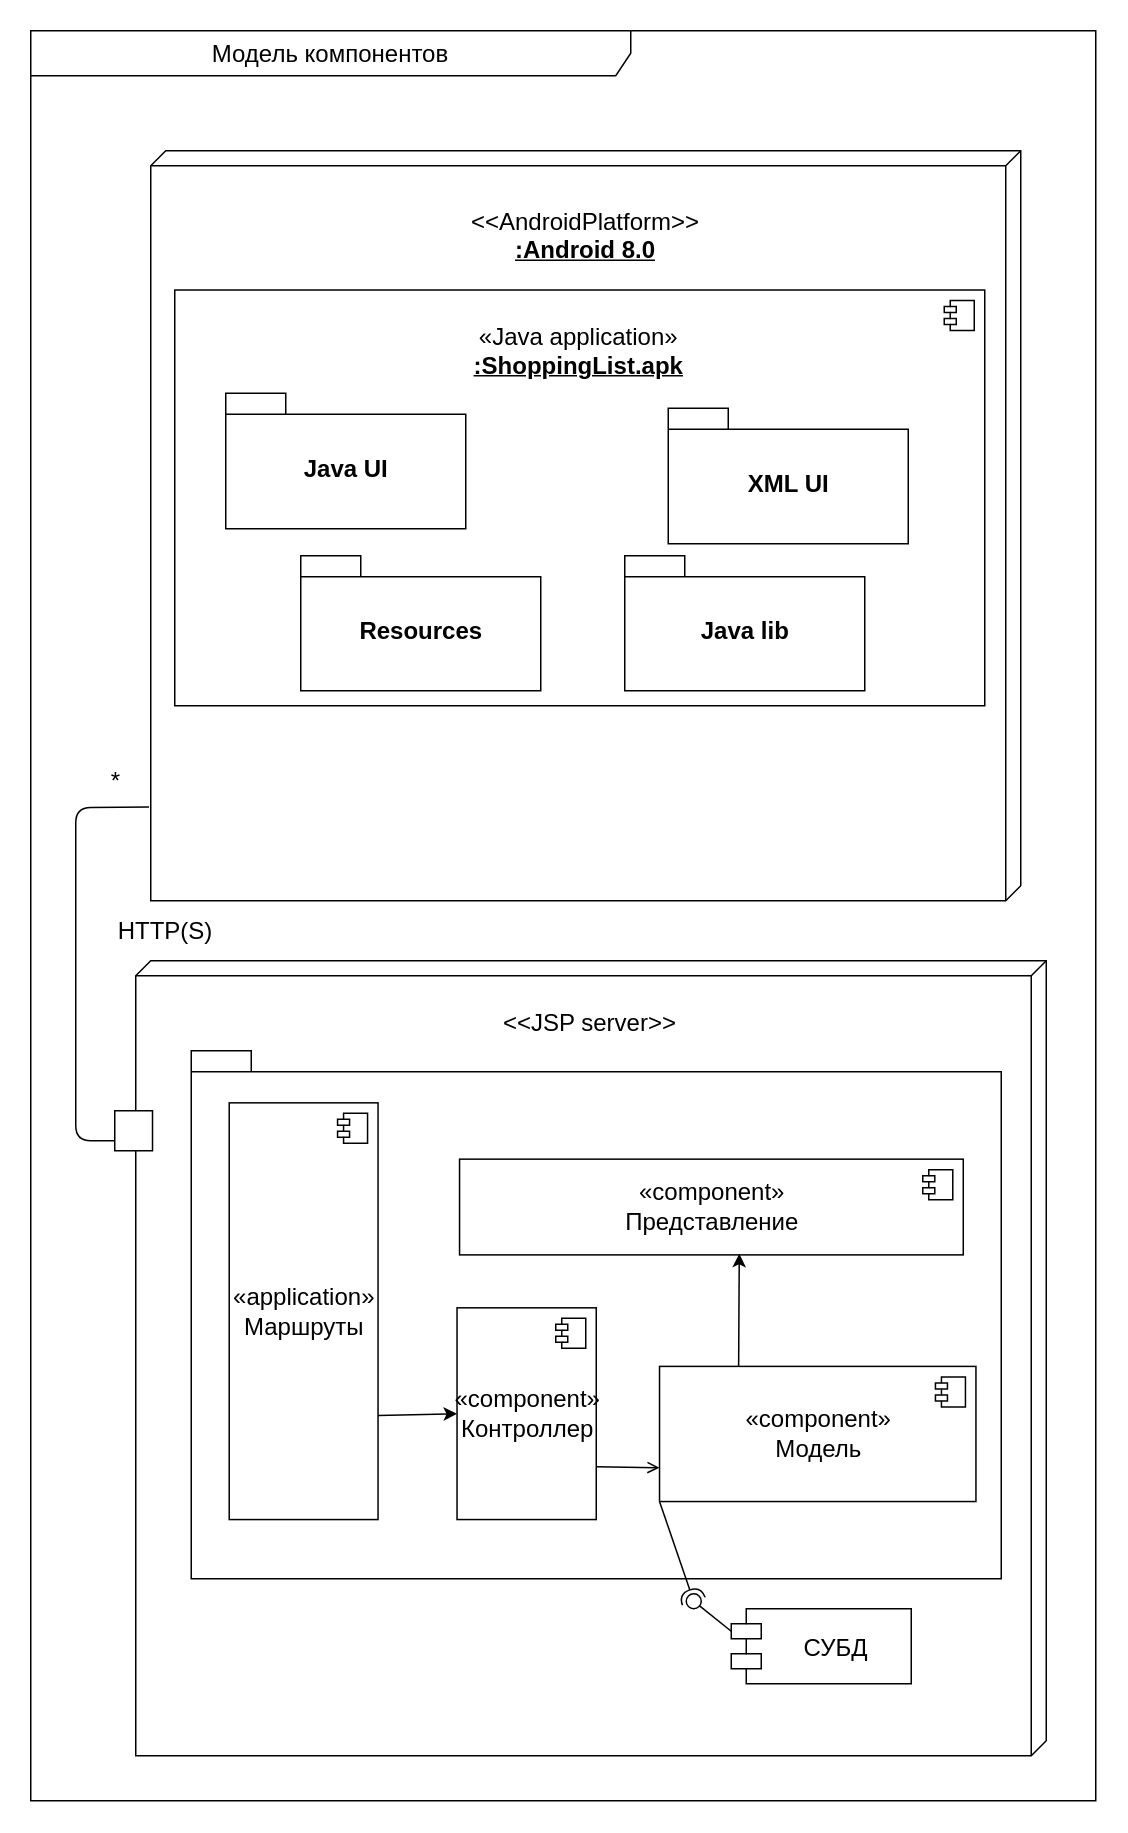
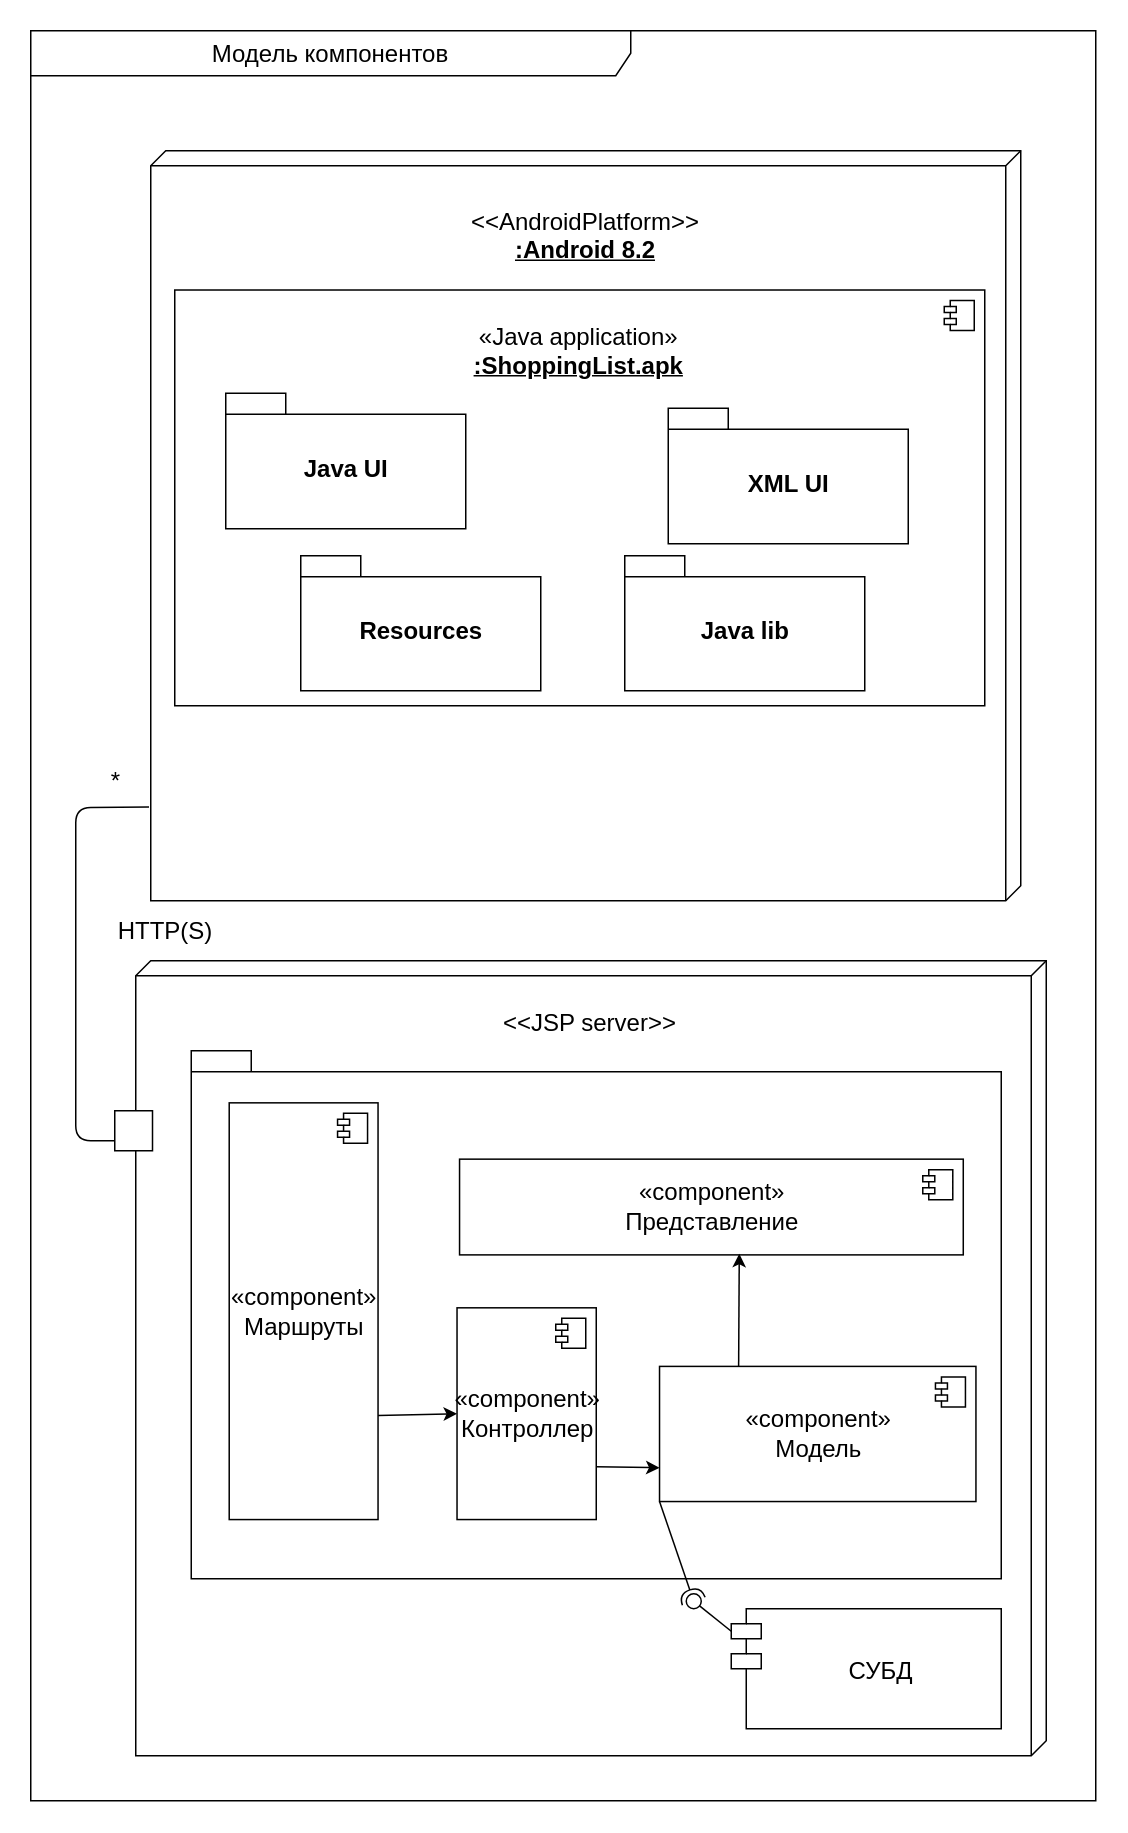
  <mxCell id="0" />
  <mxCell id="1" parent="0" />
  <mxCell id="2" value="" style="endArrow=none;html=1;exitX=0;exitY=0.75;exitDx=0;exitDy=0;entryX=0.875;entryY=1.002;entryDx=0;entryDy=0;entryPerimeter=0;" parent="1" source="39" target="8" edge="1"><mxGeometry width="50" height="50" relative="1" as="geometry"><mxPoint x="700" y="360" as="sourcePoint" /><mxPoint x="50" y="560" as="targetPoint" /><Array as="points"><mxPoint x="50" y="760" /><mxPoint x="50" y="538" /></Array></mxGeometry></mxCell>
  <mxCell id="3" value="&lt;font style=&quot;font-size: 16px;&quot;&gt;Модель компонентов&lt;/font&gt;" style="shape=umlFrame;whiteSpace=wrap;html=1;width=400;height=30;fontSize=16;" parent="1" vertex="1"><mxGeometry x="20" y="20" width="710" height="1180" as="geometry" /></mxCell>
  <mxCell id="4" value="&lt;font style=&quot;font-size: 16px;&quot;&gt;*&lt;br style=&quot;font-size: 16px;&quot;&gt;&lt;/font&gt;" style="text;html=1;strokeColor=none;fillColor=none;align=center;verticalAlign=middle;whiteSpace=wrap;rounded=0;fontSize=16;" parent="1" vertex="1"><mxGeometry x="57" y="510" width="40" height="20" as="geometry" /></mxCell>
  <mxCell id="5" value="&lt;font style=&quot;font-size: 16px&quot;&gt;HTTP(S)&lt;br&gt;&lt;/font&gt;" style="text;html=1;strokeColor=none;fillColor=none;align=center;verticalAlign=middle;whiteSpace=wrap;rounded=0;" parent="1" vertex="1"><mxGeometry x="75" y="610" width="70" height="20" as="geometry" /></mxCell>
  <mxCell id="6" value="" style="group;container=0;" parent="1" vertex="1" connectable="0"><mxGeometry x="200" y="100" width="530" height="330" as="geometry" /></mxCell>
  <mxCell id="7" value="" style="group" vertex="1" connectable="0" parent="1"><mxGeometry x="100" y="100" width="580" height="500" as="geometry" /></mxCell>
  <mxCell id="8" value="" style="verticalAlign=top;align=center;spacingTop=35;spacingLeft=2;spacingRight=12;shape=cube;size=10;direction=south;fontStyle=4;html=1;labelBackgroundColor=none;fontSize=16;" parent="7" vertex="1"><mxGeometry width="580" height="500" as="geometry" /></mxCell>
- <mxCell id="9" value="&amp;lt;&amp;lt;AndroidPlatform&amp;gt;&amp;gt;&lt;br&gt;&lt;b&gt;&lt;u&gt;:Android 8.0&lt;/u&gt;&lt;/b&gt;" style="text;whiteSpace=wrap;html=1;fontSize=16;fontColor=none;align=center;" parent="7" vertex="1"><mxGeometry x="52.18" y="31.111" width="475.64" height="61.733" as="geometry" /></mxCell>
+ <mxCell id="9" value="&amp;lt;&amp;lt;AndroidPlatform&amp;gt;&amp;gt;&lt;br&gt;&lt;b&gt;&lt;u&gt;:Android 8.2&lt;/u&gt;&lt;/b&gt;" style="text;whiteSpace=wrap;html=1;fontSize=16;fontColor=none;align=center;" parent="7" vertex="1"><mxGeometry x="52.18" y="31.111" width="475.64" height="61.733" as="geometry" /></mxCell>
  <mxCell id="10" value="" style="group" vertex="1" connectable="0" parent="7"><mxGeometry x="16" y="92.84" width="540" height="277.16" as="geometry" /></mxCell>
  <mxCell id="11" value="&lt;font&gt;&lt;br&gt;&lt;/font&gt;" style="html=1;dropTarget=0;align=center;" parent="10" vertex="1"><mxGeometry width="540" height="277.16" as="geometry" /></mxCell>
  <mxCell id="12" value="" style="shape=module;jettyWidth=8;jettyHeight=4;" parent="11" vertex="1"><mxGeometry x="1" width="20" height="20" relative="1" as="geometry"><mxPoint x="-27" y="7" as="offset" /></mxGeometry></mxCell>
  <mxCell id="13" value="&lt;span&gt;«Java application»&lt;/span&gt;&lt;br style=&quot;font-size: 12px&quot;&gt;&lt;span&gt;&lt;b&gt;&lt;u&gt;:ShoppingList.apk&lt;/u&gt;&lt;/b&gt;&lt;/span&gt;&lt;span&gt;&lt;br&gt;&lt;/span&gt;" style="text;whiteSpace=wrap;html=1;fontSize=16;fontColor=none;align=center;" vertex="1" parent="10"><mxGeometry x="21.475" y="15.335" width="497.05" height="53.493" as="geometry" /></mxCell>
  <mxCell id="14" value="Java UI" style="shape=folder;fontStyle=1;spacingTop=10;tabWidth=40;tabHeight=14;tabPosition=left;html=1;fillColor=none;fontSize=16;" vertex="1" parent="10"><mxGeometry x="34.0" y="68.829" width="160" height="90.253" as="geometry" /></mxCell>
  <mxCell id="15" value="XML UI" style="shape=folder;fontStyle=1;spacingTop=10;tabWidth=40;tabHeight=14;tabPosition=left;html=1;fillColor=none;fontSize=16;" vertex="1" parent="10"><mxGeometry x="329" y="78.829" width="160" height="90.253" as="geometry" /></mxCell>
  <mxCell id="16" value="Resources" style="shape=folder;fontStyle=1;spacingTop=10;tabWidth=40;tabHeight=14;tabPosition=left;html=1;fillColor=none;fontSize=16;" vertex="1" parent="10"><mxGeometry x="84" y="177.16" width="160" height="90" as="geometry" /></mxCell>
  <mxCell id="17" value="Java lib" style="shape=folder;fontStyle=1;spacingTop=10;tabWidth=40;tabHeight=14;tabPosition=left;html=1;fillColor=none;fontSize=16;" vertex="1" parent="10"><mxGeometry x="300" y="177.16" width="160" height="90" as="geometry" /></mxCell>
  <mxCell id="18" value="" style="group" vertex="1" connectable="0" parent="1"><mxGeometry x="90" y="640" width="607" height="530" as="geometry" /></mxCell>
  <mxCell id="19" value="" style="verticalAlign=top;align=center;spacingTop=35;spacingLeft=2;spacingRight=12;shape=cube;size=10;direction=south;fontStyle=4;html=1;labelBackgroundColor=none;fontSize=16;" parent="18" vertex="1"><mxGeometry width="607" height="530" as="geometry" /></mxCell>
  <mxCell id="20" value="&lt;span&gt;&amp;lt;&amp;lt;JSP server&amp;gt;&amp;gt;&lt;/span&gt;" style="text;whiteSpace=wrap;html=1;fontSize=16;fontColor=none;align=center;" parent="18" vertex="1"><mxGeometry x="52.434" y="24.651" width="502.131" height="49.302" as="geometry" /></mxCell>
  <mxCell id="21" value="" style="group" vertex="1" connectable="0" parent="18"><mxGeometry x="37" y="60" width="540" height="452" as="geometry" /></mxCell>
  <mxCell id="22" value="" style="ellipse;whiteSpace=wrap;html=1;fontFamily=Helvetica;fontSize=12;fontColor=#000000;align=center;strokeColor=#000000;fillColor=#ffffff;points=[];aspect=fixed;resizable=0;" parent="21" vertex="1"><mxGeometry x="330" y="362" width="10" height="10" as="geometry" /></mxCell>
- <mxCell id="23" value="СУБД" style="shape=module;align=left;spacingLeft=20;align=center;verticalAlign=middle;fillColor=#FFFFFF;fontSize=16;" parent="21" vertex="1"><mxGeometry x="360" y="372" width="120" height="50" as="geometry" /></mxCell>
+ <mxCell id="23" value="СУБД" style="shape=module;align=left;spacingLeft=20;align=center;verticalAlign=middle;fillColor=#FFFFFF;fontSize=16;" parent="21" vertex="1"><mxGeometry x="360" y="372" width="180" height="80" as="geometry" /></mxCell>
  <mxCell id="24" value="" style="rounded=0;orthogonalLoop=1;jettySize=auto;html=1;endArrow=none;endFill=0;fontSize=16;exitX=0;exitY=0;exitDx=0;exitDy=15;exitPerimeter=0;" parent="21" source="23" target="22" edge="1"><mxGeometry x="-67" y="-178" as="geometry"><mxPoint x="330" y="692" as="sourcePoint" /><mxPoint x="330" y="477" as="targetPoint" /></mxGeometry></mxCell>
  <mxCell id="25" value="" style="shape=folder;fontStyle=1;spacingTop=10;tabWidth=40;tabHeight=14;tabPosition=left;html=1;fillColor=#FFFFFF;fontSize=16;align=left;" parent="21" vertex="1"><mxGeometry width="540" height="352" as="geometry" /></mxCell>
  <mxCell id="26" value="" style="group" parent="21" vertex="1" connectable="0"><mxGeometry x="25.312" y="34.727" width="497.813" height="277.818" as="geometry" /></mxCell>
  <mxCell id="27" value="«component»&lt;br&gt;Контроллер" style="html=1;dropTarget=0;fontSize=16;" parent="26" vertex="1"><mxGeometry x="151.875" y="136.657" width="92.813" height="141.162" as="geometry" /></mxCell>
  <mxCell id="28" value="" style="shape=module;jettyWidth=8;jettyHeight=4;" parent="27" vertex="1"><mxGeometry x="1" width="20" height="20" relative="1" as="geometry"><mxPoint x="-27" y="7" as="offset" /></mxGeometry></mxCell>
- <mxCell id="29" value="«application»&lt;br&gt;Маршруты" style="html=1;dropTarget=0;fontSize=16;" parent="26" vertex="1"><mxGeometry width="99.225" height="277.818" as="geometry" /></mxCell>
+ <mxCell id="29" value="«component»&lt;br&gt;Маршруты" style="html=1;dropTarget=0;fontSize=16;" parent="26" vertex="1"><mxGeometry width="99.225" height="277.818" as="geometry" /></mxCell>
  <mxCell id="30" value="" style="shape=module;jettyWidth=8;jettyHeight=4;" parent="29" vertex="1"><mxGeometry x="1" width="20" height="20" relative="1" as="geometry"><mxPoint x="-27" y="7" as="offset" /></mxGeometry></mxCell>
  <mxCell id="31" value="«component»&lt;br&gt;Представление" style="html=1;dropTarget=0;fontSize=16;" parent="26" vertex="1"><mxGeometry x="153.562" y="37.543" width="335.812" height="63.823" as="geometry" /></mxCell>
  <mxCell id="32" value="" style="shape=module;jettyWidth=8;jettyHeight=4;" parent="31" vertex="1"><mxGeometry x="1" width="20" height="20" relative="1" as="geometry"><mxPoint x="-27" y="7" as="offset" /></mxGeometry></mxCell>
  <mxCell id="33" value="«component»&lt;br&gt;Модель" style="html=1;dropTarget=0;fontSize=16;" parent="26" vertex="1"><mxGeometry x="286.875" y="175.701" width="210.938" height="90.103" as="geometry" /></mxCell>
  <mxCell id="34" value="" style="shape=module;jettyWidth=8;jettyHeight=4;" parent="33" vertex="1"><mxGeometry x="1" width="20" height="20" relative="1" as="geometry"><mxPoint x="-27" y="7" as="offset" /></mxGeometry></mxCell>
- <mxCell id="35" value="" style="endArrow=open;html=1;fontSize=16;exitX=1;exitY=0.75;exitDx=0;exitDy=0;entryX=0;entryY=0.75;entryDx=0;entryDy=0;" parent="26" source="27" target="33" edge="1"><mxGeometry width="50" height="50" relative="1" as="geometry"><mxPoint x="379.688" y="7.509" as="sourcePoint" /><mxPoint x="421.875" y="-30.034" as="targetPoint" /></mxGeometry></mxCell>
+ <mxCell id="35" value="" style="endArrow=classic;html=1;fontSize=16;exitX=1;exitY=0.75;exitDx=0;exitDy=0;entryX=0;entryY=0.75;entryDx=0;entryDy=0;" parent="26" source="27" target="33" edge="1"><mxGeometry width="50" height="50" relative="1" as="geometry"><mxPoint x="379.688" y="7.509" as="sourcePoint" /><mxPoint x="421.875" y="-30.034" as="targetPoint" /></mxGeometry></mxCell>
  <mxCell id="36" value="" style="endArrow=classic;html=1;fontSize=16;exitX=1;exitY=0.75;exitDx=0;exitDy=0;entryX=0;entryY=0.5;entryDx=0;entryDy=0;" parent="26" source="29" target="27" edge="1"><mxGeometry width="50" height="50" relative="1" as="geometry"><mxPoint x="379.688" y="7.509" as="sourcePoint" /><mxPoint x="421.875" y="-30.034" as="targetPoint" /></mxGeometry></mxCell>
  <mxCell id="37" value="" style="endArrow=classic;html=1;fontSize=16;exitX=0.25;exitY=0;exitDx=0;exitDy=0;" parent="26" source="33" edge="1"><mxGeometry width="50" height="50" relative="1" as="geometry"><mxPoint x="379.688" y="7.509" as="sourcePoint" /><mxPoint x="340.031" y="100.615" as="targetPoint" /></mxGeometry></mxCell>
  <mxCell id="38" value="" style="rounded=0;orthogonalLoop=1;jettySize=auto;html=1;endArrow=halfCircle;endFill=0;entryX=0.5;entryY=0.5;entryDx=0;entryDy=0;endSize=6;strokeWidth=1;fontSize=16;exitX=0;exitY=1;exitDx=0;exitDy=0;" parent="21" source="33" target="22" edge="1"><mxGeometry x="-67" y="-178" as="geometry"><mxPoint x="-610" y="-108" as="sourcePoint" /></mxGeometry></mxCell>
  <mxCell id="39" value="" style="rounded=0;whiteSpace=wrap;html=1;fontSize=16;fillColor=#FFFFFF;" parent="18" vertex="1"><mxGeometry x="-13.996" y="100.0" width="25.168" height="26.673" as="geometry" /></mxCell>
